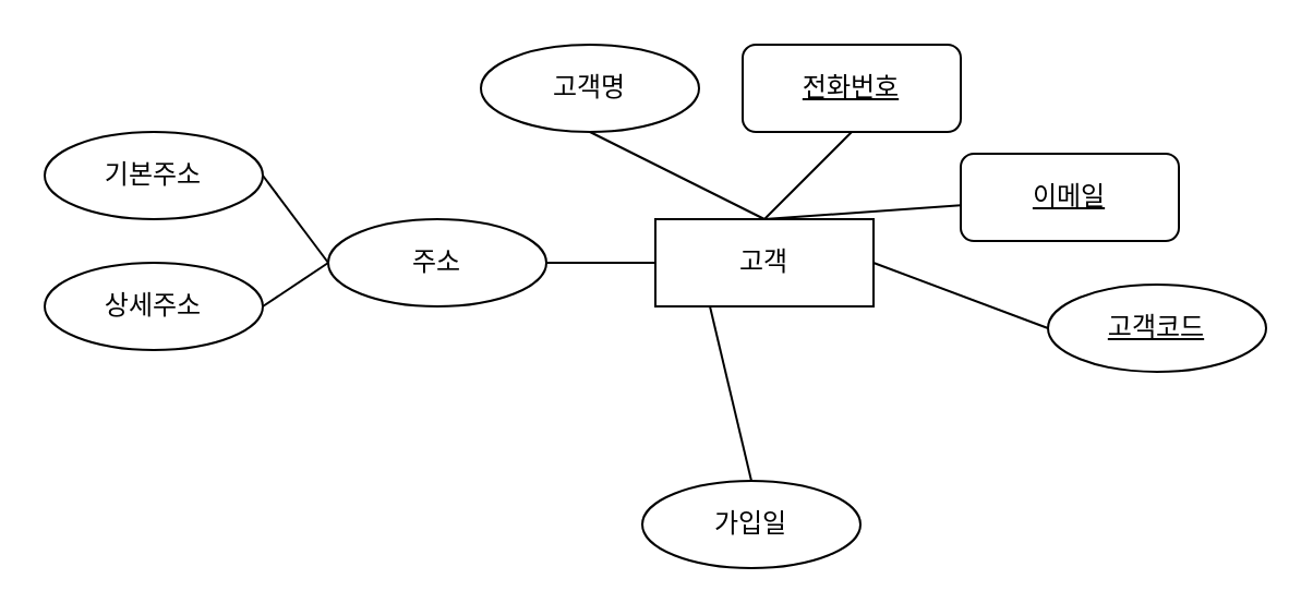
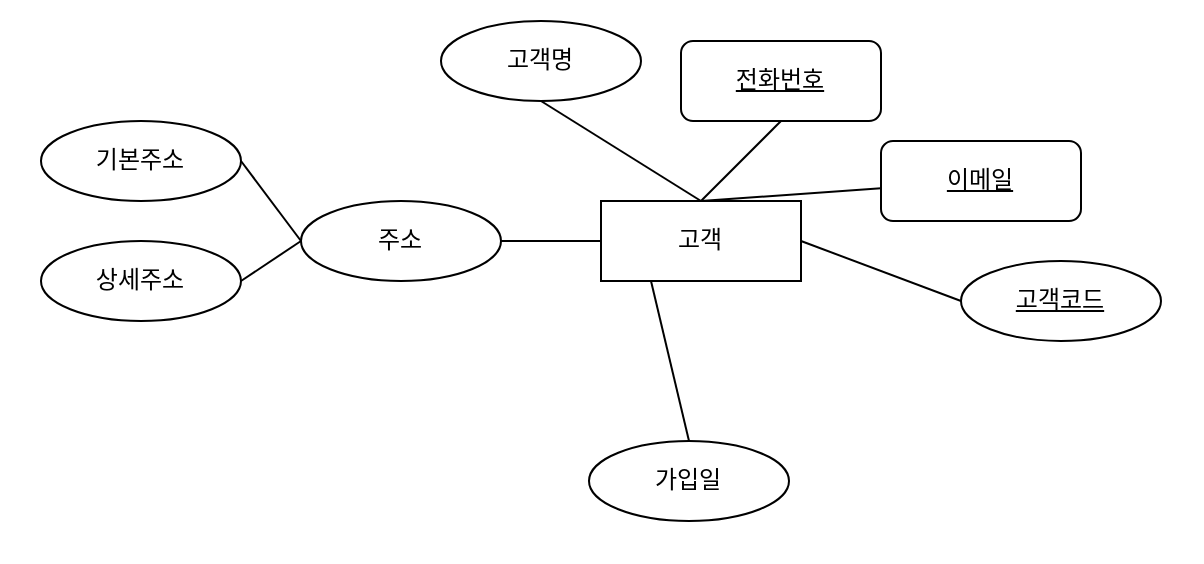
  <mxCell id="0" />
  <mxCell id="1" parent="0" />
  <mxCell id="2" value="고객" style="whiteSpace=wrap;html=1;align=center;" vertex="1" parent="1"><mxGeometry x="300" y="100" width="100" height="40" as="geometry" /></mxCell>
- <mxCell id="3" value="고객명" style="ellipse;whiteSpace=wrap;html=1;align=center;" vertex="1" parent="1"><mxGeometry x="220" y="20" width="100" height="40" as="geometry" /></mxCell>
+ <mxCell id="3" value="고객명" style="ellipse;whiteSpace=wrap;html=1;align=center;" vertex="1" parent="1"><mxGeometry x="220" y="10" width="100" height="40" as="geometry" /></mxCell>
  <mxCell id="4" value="" style="endArrow=none;html=1;rounded=0;exitX=0.5;exitY=1;exitDx=0;exitDy=0;entryX=0.5;entryY=0;entryDx=0;entryDy=0;" edge="1" parent="1" source="3" target="2"><mxGeometry relative="1" as="geometry"><mxPoint x="270" y="120" as="sourcePoint" /><mxPoint x="430" y="120" as="targetPoint" /></mxGeometry></mxCell>
  <mxCell id="5" value="전화번호" style="whiteSpace=wrap;html=1;align=center;fontStyle=4;rounded=1;" vertex="1" parent="1"><mxGeometry x="340" y="20" width="100" height="40" as="geometry" /></mxCell>
  <mxCell id="6" value="이메일" style="whiteSpace=wrap;html=1;align=center;fontStyle=4;rounded=1;" vertex="1" parent="1"><mxGeometry x="440" y="70" width="100" height="40" as="geometry" /></mxCell>
  <mxCell id="7" value="" style="endArrow=none;html=1;rounded=0;exitX=0.5;exitY=1;exitDx=0;exitDy=0;entryX=0.5;entryY=0;entryDx=0;entryDy=0;" edge="1" parent="1" source="5" target="2"><mxGeometry relative="1" as="geometry"><mxPoint x="280" y="70" as="sourcePoint" /><mxPoint x="360" y="110" as="targetPoint" /></mxGeometry></mxCell>
  <mxCell id="8" value="" style="endArrow=none;html=1;rounded=0;entryX=0.5;entryY=0;entryDx=0;entryDy=0;" edge="1" parent="1" source="6" target="2"><mxGeometry relative="1" as="geometry"><mxPoint x="400" y="70" as="sourcePoint" /><mxPoint x="360" y="110" as="targetPoint" /></mxGeometry></mxCell>
  <mxCell id="9" value="고객코드" style="ellipse;whiteSpace=wrap;html=1;align=center;fontStyle=4;" vertex="1" parent="1"><mxGeometry x="480" y="130" width="100" height="40" as="geometry" /></mxCell>
  <mxCell id="10" value="" style="endArrow=none;html=1;rounded=0;entryX=1;entryY=0.5;entryDx=0;entryDy=0;exitX=0;exitY=0.5;exitDx=0;exitDy=0;" edge="1" parent="1" source="9" target="2"><mxGeometry relative="1" as="geometry"><mxPoint x="451" y="104" as="sourcePoint" /><mxPoint x="360" y="110" as="targetPoint" /></mxGeometry></mxCell>
  <mxCell id="11" value="주소" style="ellipse;whiteSpace=wrap;html=1;align=center;" vertex="1" parent="1"><mxGeometry x="150" y="100" width="100" height="40" as="geometry" /></mxCell>
  <mxCell id="12" value="" style="endArrow=none;html=1;rounded=0;exitX=1;exitY=0.5;exitDx=0;exitDy=0;entryX=0;entryY=0.5;entryDx=0;entryDy=0;" edge="1" parent="1" source="11" target="2"><mxGeometry relative="1" as="geometry"><mxPoint x="280" y="70" as="sourcePoint" /><mxPoint x="360" y="110" as="targetPoint" /></mxGeometry></mxCell>
  <mxCell id="13" value="기본주소" style="ellipse;whiteSpace=wrap;html=1;align=center;" vertex="1" parent="1"><mxGeometry x="20" y="60" width="100" height="40" as="geometry" /></mxCell>
  <mxCell id="14" value="상세주소" style="ellipse;whiteSpace=wrap;html=1;align=center;" vertex="1" parent="1"><mxGeometry x="20" y="120" width="100" height="40" as="geometry" /></mxCell>
  <mxCell id="15" value="" style="endArrow=none;html=1;rounded=0;exitX=1;exitY=0.5;exitDx=0;exitDy=0;entryX=0;entryY=0.5;entryDx=0;entryDy=0;" edge="1" parent="1" source="13" target="11"><mxGeometry relative="1" as="geometry"><mxPoint x="130" y="89.5" as="sourcePoint" /><mxPoint x="180" y="89.5" as="targetPoint" /></mxGeometry></mxCell>
  <mxCell id="16" value="" style="endArrow=none;html=1;rounded=0;exitX=1;exitY=0.5;exitDx=0;exitDy=0;" edge="1" parent="1" source="14"><mxGeometry relative="1" as="geometry"><mxPoint x="130" y="90" as="sourcePoint" /><mxPoint x="150" y="120" as="targetPoint" /></mxGeometry></mxCell>
  <mxCell id="17" value="가입일" style="ellipse;whiteSpace=wrap;html=1;align=center;" vertex="1" parent="1"><mxGeometry x="294" y="220" width="100" height="40" as="geometry" /></mxCell>
  <mxCell id="18" value="" style="endArrow=none;html=1;rounded=0;exitX=0.5;exitY=0;exitDx=0;exitDy=0;entryX=0.25;entryY=1;entryDx=0;entryDy=0;exitPerimeter=0;" edge="1" parent="1" source="17" target="2"><mxGeometry relative="1" as="geometry"><mxPoint x="260" y="130" as="sourcePoint" /><mxPoint x="310" y="130" as="targetPoint" /></mxGeometry></mxCell>
